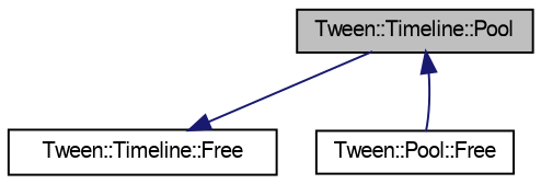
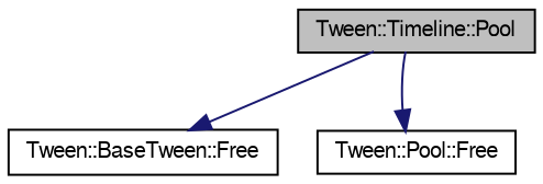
  digraph {
    rankdir=TB
    node [color=black fontname=FreeSans fontsize=10 shape=record]
    edge [color=midnightblue fontname=FreeSans fontsize=10 labelfontname=FreeSans labelfontsize=10 style=solid]
    n1 [fillcolor=grey75 fontcolor=black height=0.2 label="Tween::Timeline::Pool" style=filled width=0.4]
-   n2 [height=0.2 label="Tween::Timeline::Free" width=0.4]
+   n2 [height=0.2 label="Tween::BaseTween::Free" width=0.4]
    n3 [height=0.2 label="Tween::Pool::Free" width=0.4]
    n1 -> n2
-   n3 -> n1
+   n1 -> n3
  }
